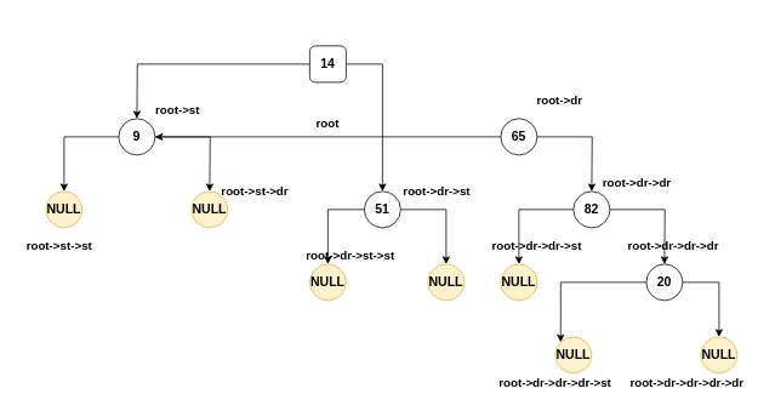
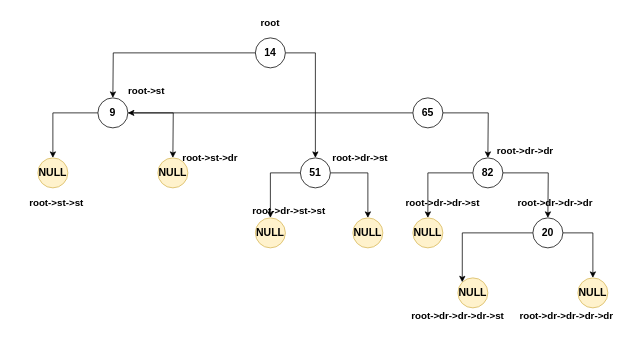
  <mxCell id="0" />
  <mxCell id="1" parent="0" />
  <mxCell id="2" style="edgeStyle=orthogonalEdgeStyle;rounded=0;orthogonalLoop=1;jettySize=auto;html=1;entryX=0.5;entryY=0;entryDx=0;entryDy=0;" parent="1" source="4" edge="1"><mxGeometry relative="1" as="geometry"><mxPoint x="150" y="130" as="targetPoint" /></mxGeometry></mxCell>
  <mxCell id="3" style="edgeStyle=orthogonalEdgeStyle;rounded=0;orthogonalLoop=1;jettySize=auto;html=1;" parent="1" source="4" target="19" edge="1"><mxGeometry relative="1" as="geometry" /></mxCell>
- <mxCell id="4" value="&lt;font style=&quot;font-size: 14px&quot;&gt;&lt;b&gt;14&lt;/b&gt;&lt;/font&gt;" style="whiteSpace=wrap;html=1;aspect=fixed;rounded=1;" parent="1" vertex="1"><mxGeometry x="340" y="50" width="40" height="40" as="geometry" /></mxCell>
+ <mxCell id="4" value="&lt;font style=&quot;font-size: 14px&quot;&gt;&lt;b&gt;14&lt;/b&gt;&lt;/font&gt;" style="ellipse;whiteSpace=wrap;html=1;aspect=fixed;" parent="1" vertex="1"><mxGeometry x="340" y="50" width="40" height="40" as="geometry" /></mxCell>
  <mxCell id="5" style="edgeStyle=orthogonalEdgeStyle;rounded=0;orthogonalLoop=1;jettySize=auto;html=1;entryX=0.5;entryY=0;entryDx=0;entryDy=0;" parent="1" source="7" edge="1"><mxGeometry relative="1" as="geometry"><mxPoint x="650" y="210" as="targetPoint" /></mxGeometry></mxCell>
  <mxCell id="6" style="edgeStyle=orthogonalEdgeStyle;rounded=0;orthogonalLoop=1;jettySize=auto;html=1;" parent="1" source="7" target="10" edge="1"><mxGeometry relative="1" as="geometry" /></mxCell>
  <mxCell id="7" value="&lt;font style=&quot;font-size: 14px&quot;&gt;&lt;b&gt;65&lt;/b&gt;&lt;/font&gt;" style="ellipse;whiteSpace=wrap;html=1;aspect=fixed;" parent="1" vertex="1"><mxGeometry x="550" y="130" width="40" height="40" as="geometry" /></mxCell>
  <mxCell id="8" style="edgeStyle=orthogonalEdgeStyle;rounded=0;orthogonalLoop=1;jettySize=auto;html=1;entryX=0.5;entryY=0;entryDx=0;entryDy=0;" parent="1" source="10" target="11" edge="1"><mxGeometry relative="1" as="geometry" /></mxCell>
  <mxCell id="9" style="edgeStyle=orthogonalEdgeStyle;rounded=0;orthogonalLoop=1;jettySize=auto;html=1;entryX=0.5;entryY=0;entryDx=0;entryDy=0;" parent="1" source="10" edge="1"><mxGeometry relative="1" as="geometry"><mxPoint x="230" y="210" as="targetPoint" /></mxGeometry></mxCell>
  <mxCell id="10" value="&lt;font style=&quot;font-size: 14px&quot;&gt;&lt;b&gt;9&lt;/b&gt;&lt;/font&gt;" style="ellipse;whiteSpace=wrap;html=1;aspect=fixed;" parent="1" vertex="1"><mxGeometry x="130" y="130" width="40" height="40" as="geometry" /></mxCell>
  <mxCell id="11" value="&lt;font style=&quot;font-size: 14px&quot;&gt;&lt;b&gt;NULL&lt;/b&gt;&lt;/font&gt;" style="ellipse;whiteSpace=wrap;html=1;aspect=fixed;fillColor=#fff2cc;strokeColor=#d6b656;" parent="1" vertex="1"><mxGeometry x="50" y="210" width="40" height="40" as="geometry" /></mxCell>
  <mxCell id="12" style="edgeStyle=orthogonalEdgeStyle;rounded=0;orthogonalLoop=1;jettySize=auto;html=1;" parent="1" source="14" target="15" edge="1"><mxGeometry relative="1" as="geometry" /></mxCell>
  <mxCell id="13" style="edgeStyle=orthogonalEdgeStyle;rounded=0;orthogonalLoop=1;jettySize=auto;html=1;entryX=0.5;entryY=0;entryDx=0;entryDy=0;" parent="1" source="14" edge="1"><mxGeometry relative="1" as="geometry"><mxPoint x="730" y="290" as="targetPoint" /></mxGeometry></mxCell>
  <mxCell id="14" value="&lt;font style=&quot;font-size: 14px&quot;&gt;&lt;b&gt;82&lt;/b&gt;&lt;/font&gt;" style="ellipse;whiteSpace=wrap;html=1;aspect=fixed;" parent="1" vertex="1"><mxGeometry x="630" y="210" width="40" height="40" as="geometry" /></mxCell>
  <mxCell id="15" value="&lt;font style=&quot;font-size: 14px&quot;&gt;&lt;b&gt;NULL&lt;/b&gt;&lt;/font&gt;" style="ellipse;whiteSpace=wrap;html=1;aspect=fixed;fillColor=#fff2cc;strokeColor=#d6b656;" parent="1" vertex="1"><mxGeometry x="550" y="290" width="40" height="40" as="geometry" /></mxCell>
  <mxCell id="16" value="&lt;font style=&quot;font-size: 14px&quot;&gt;&lt;b&gt;NULL&lt;/b&gt;&lt;/font&gt;" style="ellipse;whiteSpace=wrap;html=1;aspect=fixed;fillColor=#fff2cc;strokeColor=#d6b656;" parent="1" vertex="1"><mxGeometry x="210" y="210" width="40" height="40" as="geometry" /></mxCell>
  <mxCell id="17" style="edgeStyle=orthogonalEdgeStyle;rounded=0;orthogonalLoop=1;jettySize=auto;html=1;entryX=0.5;entryY=0;entryDx=0;entryDy=0;" parent="1" source="19" target="21" edge="1"><mxGeometry relative="1" as="geometry" /></mxCell>
  <mxCell id="18" style="edgeStyle=orthogonalEdgeStyle;rounded=0;orthogonalLoop=1;jettySize=auto;html=1;" parent="1" source="19" target="20" edge="1"><mxGeometry relative="1" as="geometry" /></mxCell>
  <mxCell id="19" value="&lt;font style=&quot;font-size: 14px&quot;&gt;&lt;b&gt;51&lt;/b&gt;&lt;/font&gt;" style="ellipse;whiteSpace=wrap;html=1;aspect=fixed;direction=south;" parent="1" vertex="1"><mxGeometry x="400" y="210" width="40" height="40" as="geometry" /></mxCell>
  <mxCell id="20" value="&lt;font style=&quot;font-size: 14px&quot;&gt;&lt;b&gt;NULL&lt;/b&gt;&lt;/font&gt;" style="ellipse;whiteSpace=wrap;html=1;aspect=fixed;fillColor=#fff2cc;strokeColor=#d6b656;" parent="1" vertex="1"><mxGeometry x="340" y="290" width="40" height="40" as="geometry" /></mxCell>
  <mxCell id="21" value="&lt;font style=&quot;font-size: 14px&quot;&gt;&lt;b&gt;NULL&lt;/b&gt;&lt;/font&gt;" style="ellipse;whiteSpace=wrap;html=1;aspect=fixed;fillColor=#fff2cc;strokeColor=#d6b656;" parent="1" vertex="1"><mxGeometry x="470" y="290" width="40" height="40" as="geometry" /></mxCell>
  <mxCell id="22" style="edgeStyle=orthogonalEdgeStyle;rounded=0;orthogonalLoop=1;jettySize=auto;html=1;entryX=0;entryY=0;entryDx=0;entryDy=0;" parent="1" source="24" target="25" edge="1"><mxGeometry relative="1" as="geometry" /></mxCell>
  <mxCell id="23" style="edgeStyle=orthogonalEdgeStyle;rounded=0;orthogonalLoop=1;jettySize=auto;html=1;entryX=0.5;entryY=0;entryDx=0;entryDy=0;" parent="1" source="24" target="26" edge="1"><mxGeometry relative="1" as="geometry" /></mxCell>
  <mxCell id="24" value="&lt;font style=&quot;font-size: 14px&quot;&gt;&lt;b&gt;20&lt;/b&gt;&lt;/font&gt;" style="ellipse;whiteSpace=wrap;html=1;aspect=fixed;" parent="1" vertex="1"><mxGeometry x="710" y="290" width="40" height="40" as="geometry" /></mxCell>
  <mxCell id="25" value="&lt;font style=&quot;font-size: 14px&quot;&gt;&lt;b&gt;NULL&lt;/b&gt;&lt;/font&gt;" style="ellipse;whiteSpace=wrap;html=1;aspect=fixed;fillColor=#fff2cc;strokeColor=#d6b656;" parent="1" vertex="1"><mxGeometry x="610" y="370" width="40" height="40" as="geometry" /></mxCell>
  <mxCell id="26" value="&lt;font style=&quot;font-size: 14px&quot;&gt;&lt;b&gt;NULL&lt;/b&gt;&lt;/font&gt;" style="ellipse;whiteSpace=wrap;html=1;aspect=fixed;fillColor=#fff2cc;strokeColor=#d6b656;" parent="1" vertex="1"><mxGeometry x="770" y="370" width="40" height="40" as="geometry" /></mxCell>
- <mxCell id="27" value="&lt;b&gt;&lt;font style=&quot;font-size: 13px&quot;&gt;root&lt;/font&gt;&lt;/b&gt;" style="text;html=1;strokeColor=none;fillColor=none;align=center;verticalAlign=middle;whiteSpace=wrap;rounded=0;" parent="1" vertex="1"><mxGeometry x="340" y="125" width="40" height="20" as="geometry" /></mxCell>
+ <mxCell id="27" value="&lt;b&gt;&lt;font style=&quot;font-size: 13px&quot;&gt;root&lt;/font&gt;&lt;/b&gt;" style="text;html=1;strokeColor=none;fillColor=none;align=center;verticalAlign=middle;whiteSpace=wrap;rounded=0;" parent="1" vertex="1"><mxGeometry x="340" y="20" width="40" height="20" as="geometry" /></mxCell>
  <mxCell id="28" value="&lt;b&gt;&lt;font style=&quot;font-size: 13px&quot;&gt;root-&amp;gt;st&lt;/font&gt;&lt;/b&gt;" style="text;html=1;strokeColor=none;fillColor=none;align=center;verticalAlign=middle;whiteSpace=wrap;rounded=0;" parent="1" vertex="1"><mxGeometry x="160" y="110" width="70" height="20" as="geometry" /></mxCell>
- <mxCell id="29" value="&lt;b&gt;&lt;font style=&quot;font-size: 13px&quot;&gt;root-&amp;gt;st-&amp;gt;st&lt;/font&gt;&lt;/b&gt;" style="text;html=1;strokeColor=none;fillColor=none;align=center;verticalAlign=middle;whiteSpace=wrap;rounded=0;" parent="1" vertex="1"><mxGeometry x="20" y="260" width="90" height="20" as="geometry" /></mxCell>
+ <mxCell id="29" value="&lt;b&gt;&lt;font style=&quot;font-size: 13px&quot;&gt;root-&amp;gt;st-&amp;gt;st&lt;/font&gt;&lt;/b&gt;" style="text;html=1;strokeColor=none;fillColor=none;align=center;verticalAlign=middle;whiteSpace=wrap;rounded=0;" parent="1" vertex="1"><mxGeometry x="30" y="260" width="90" height="20" as="geometry" /></mxCell>
  <mxCell id="30" value="&lt;b&gt;&lt;font style=&quot;font-size: 13px&quot;&gt;root-&amp;gt;st-&amp;gt;dr&lt;/font&gt;&lt;/b&gt;" style="text;html=1;strokeColor=none;fillColor=none;align=center;verticalAlign=middle;whiteSpace=wrap;rounded=0;" parent="1" vertex="1"><mxGeometry x="230" y="200" width="100" height="20" as="geometry" /></mxCell>
- <mxCell id="31" value="&lt;b&gt;&lt;font style=&quot;font-size: 13px&quot;&gt;root-&amp;gt;dr&lt;/font&gt;&lt;/b&gt;" style="text;html=1;strokeColor=none;fillColor=none;align=center;verticalAlign=middle;whiteSpace=wrap;rounded=0;" parent="1" vertex="1"><mxGeometry x="580" y="100" width="70" height="20" as="geometry" /></mxCell>
  <mxCell id="32" value="&lt;b&gt;&lt;font style=&quot;font-size: 13px&quot;&gt;root-&amp;gt;dr-&amp;gt;st&lt;/font&gt;&lt;/b&gt;" style="text;html=1;strokeColor=none;fillColor=none;align=center;verticalAlign=middle;whiteSpace=wrap;rounded=0;" parent="1" vertex="1"><mxGeometry x="430" y="200" width="100" height="20" as="geometry" /></mxCell>
  <mxCell id="33" value="&lt;b&gt;&lt;font style=&quot;font-size: 13px&quot;&gt;root-&amp;gt;dr-&amp;gt;st-&amp;gt;st&lt;/font&gt;&lt;/b&gt;" style="text;html=1;strokeColor=none;fillColor=none;align=center;verticalAlign=middle;whiteSpace=wrap;rounded=0;" parent="1" vertex="1"><mxGeometry x="330" y="270" width="110" height="20" as="geometry" /></mxCell>
  <mxCell id="34" value="&lt;b&gt;&lt;font style=&quot;font-size: 13px&quot;&gt;root-&amp;gt;dr-&amp;gt;dr&lt;/font&gt;&lt;/b&gt;" style="text;html=1;strokeColor=none;fillColor=none;align=center;verticalAlign=middle;whiteSpace=wrap;rounded=0;" parent="1" vertex="1"><mxGeometry x="650" y="190" width="100" height="20" as="geometry" /></mxCell>
  <mxCell id="35" value="&lt;b&gt;&lt;font style=&quot;font-size: 13px&quot;&gt;root-&amp;gt;dr-&amp;gt;dr-&amp;gt;st&lt;/font&gt;&lt;/b&gt;" style="text;html=1;strokeColor=none;fillColor=none;align=center;verticalAlign=middle;whiteSpace=wrap;rounded=0;" parent="1" vertex="1"><mxGeometry x="530" y="260" width="120" height="20" as="geometry" /></mxCell>
  <mxCell id="36" value="&lt;b&gt;&lt;font style=&quot;font-size: 13px&quot;&gt;root-&amp;gt;dr-&amp;gt;dr-&amp;gt;dr&lt;/font&gt;&lt;/b&gt;" style="text;html=1;strokeColor=none;fillColor=none;align=center;verticalAlign=middle;whiteSpace=wrap;rounded=0;" parent="1" vertex="1"><mxGeometry x="680" y="260" width="120" height="20" as="geometry" /></mxCell>
  <mxCell id="37" value="&lt;b&gt;&lt;font style=&quot;font-size: 13px&quot;&gt;root-&amp;gt;dr-&amp;gt;dr-&amp;gt;dr-&amp;gt;st&lt;/font&gt;&lt;/b&gt;" style="text;html=1;strokeColor=none;fillColor=none;align=center;verticalAlign=middle;whiteSpace=wrap;rounded=0;" parent="1" vertex="1"><mxGeometry x="535" y="410" width="150" height="20" as="geometry" /></mxCell>
  <mxCell id="38" value="&lt;b&gt;&lt;font style=&quot;font-size: 13px&quot;&gt;root-&amp;gt;dr-&amp;gt;dr-&amp;gt;dr-&amp;gt;dr&lt;/font&gt;&lt;/b&gt;" style="text;html=1;strokeColor=none;fillColor=none;align=center;verticalAlign=middle;whiteSpace=wrap;rounded=0;" parent="1" vertex="1"><mxGeometry x="680" y="410" width="150" height="20" as="geometry" /></mxCell>
